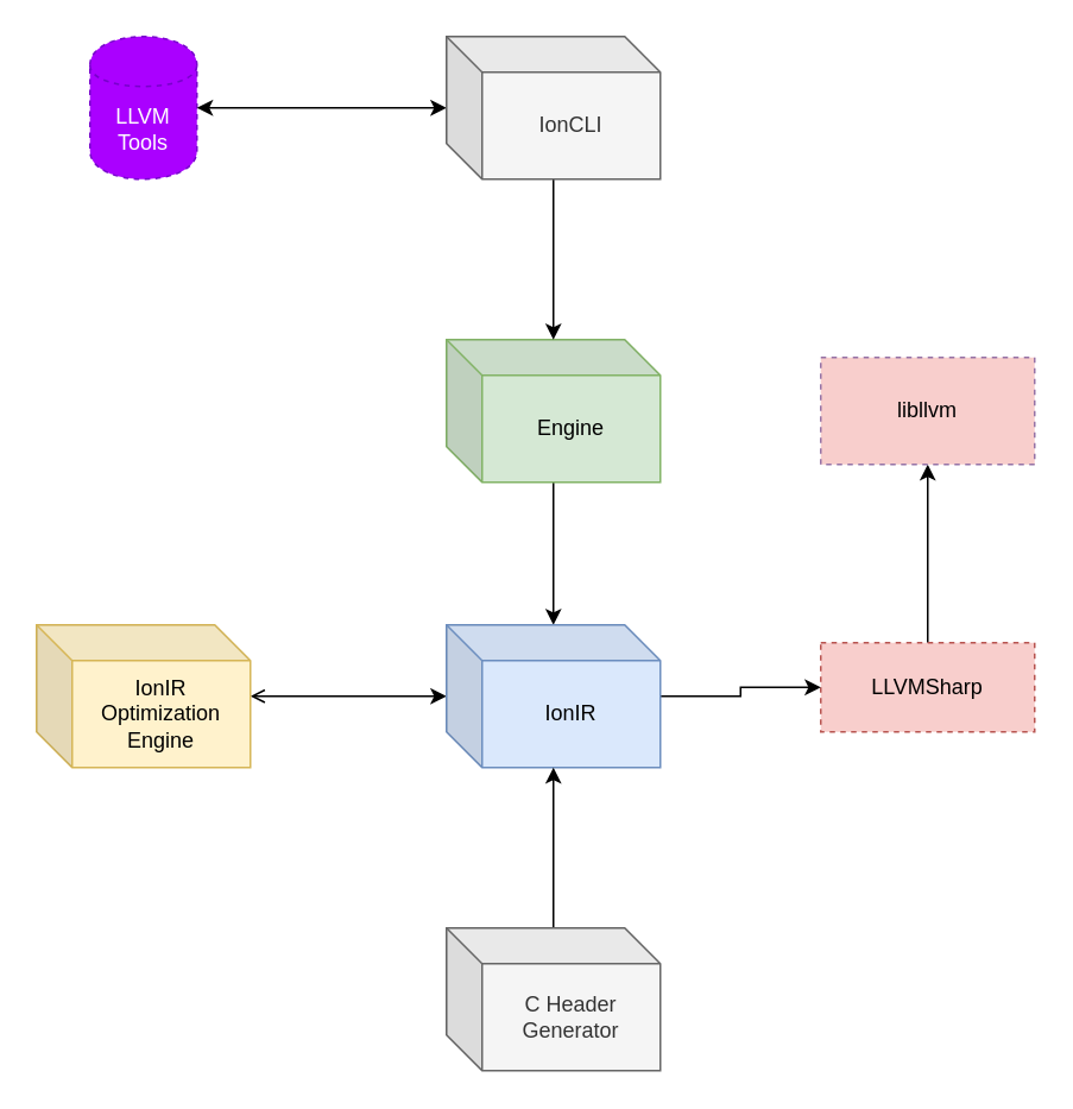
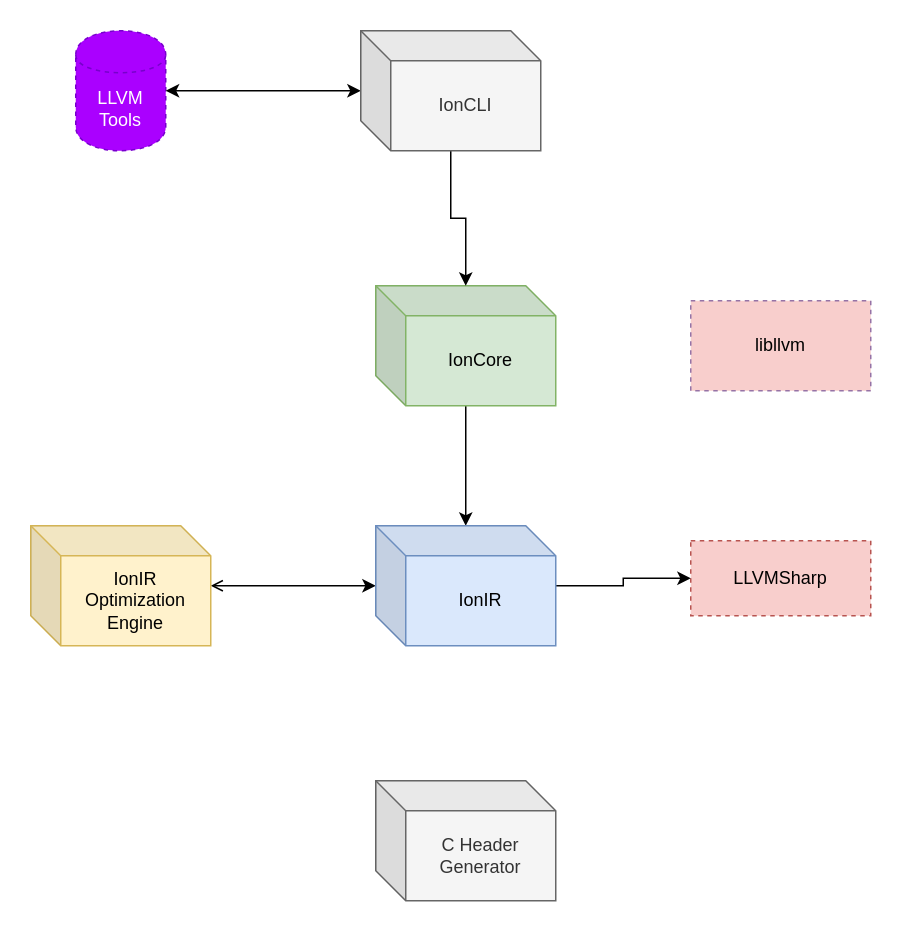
  <mxCell id="0" />
  <mxCell id="1" parent="0" />
- <mxCell id="2" style="edgeStyle=orthogonalEdgeStyle;rounded=0;orthogonalLoop=1;jettySize=auto;html=1;" edge="1" parent="1" source="3" target="4"><mxGeometry relative="1" as="geometry" /></mxCell>
  <mxCell id="3" value="LLVMSharp" style="rounded=0;whiteSpace=wrap;html=1;fillColor=#f8cecc;strokeColor=#b85450;dashed=1;" vertex="1" parent="1"><mxGeometry x="460" y="360" width="120" height="50" as="geometry" /></mxCell>
  <mxCell id="4" value="libllvm" style="rounded=0;whiteSpace=wrap;html=1;fillColor=#f8cecc;strokeColor=#9673a6;dashed=1;" vertex="1" parent="1"><mxGeometry x="460" y="200" width="120" height="60" as="geometry" /></mxCell>
  <mxCell id="5" style="edgeStyle=orthogonalEdgeStyle;rounded=0;orthogonalLoop=1;jettySize=auto;html=1;" edge="1" parent="1" source="6" target="9"><mxGeometry relative="1" as="geometry" /></mxCell>
- <mxCell id="6" value="Engine" style="shape=cube;whiteSpace=wrap;html=1;boundedLbl=1;backgroundOutline=1;darkOpacity=0.05;darkOpacity2=0.1;fillColor=#d5e8d4;strokeColor=#82b366;" vertex="1" parent="1"><mxGeometry x="250" y="190" width="120" height="80" as="geometry" /></mxCell>
+ <mxCell id="6" value="IonCore" style="shape=cube;whiteSpace=wrap;html=1;boundedLbl=1;backgroundOutline=1;darkOpacity=0.05;darkOpacity2=0.1;fillColor=#d5e8d4;strokeColor=#82b366;" vertex="1" parent="1"><mxGeometry x="250" y="190" width="120" height="80" as="geometry" /></mxCell>
  <mxCell id="7" style="edgeStyle=orthogonalEdgeStyle;rounded=0;orthogonalLoop=1;jettySize=auto;html=1;startArrow=none;startFill=0;" edge="1" parent="1" source="9" target="3"><mxGeometry relative="1" as="geometry" /></mxCell>
  <mxCell id="8" style="edgeStyle=orthogonalEdgeStyle;rounded=0;orthogonalLoop=1;jettySize=auto;html=1;startArrow=classic;startFill=1;endArrow=open;" edge="1" parent="1" source="9" target="12"><mxGeometry relative="1" as="geometry" /></mxCell>
  <mxCell id="9" value="IonIR" style="shape=cube;whiteSpace=wrap;html=1;boundedLbl=1;backgroundOutline=1;darkOpacity=0.05;darkOpacity2=0.1;fillColor=#dae8fc;strokeColor=#6c8ebf;" vertex="1" parent="1"><mxGeometry x="250" y="350" width="120" height="80" as="geometry" /></mxCell>
- <mxCell id="10" style="edgeStyle=orthogonalEdgeStyle;rounded=0;orthogonalLoop=1;jettySize=auto;html=1;" edge="1" parent="1" source="11" target="9"><mxGeometry relative="1" as="geometry" /></mxCell>
  <mxCell id="11" value="C Header&lt;br&gt;Generator&lt;br&gt;" style="shape=cube;whiteSpace=wrap;html=1;boundedLbl=1;backgroundOutline=1;darkOpacity=0.05;darkOpacity2=0.1;fillColor=#f5f5f5;strokeColor=#666666;fontColor=#333333;" vertex="1" parent="1"><mxGeometry x="250" y="520" width="120" height="80" as="geometry" /></mxCell>
  <mxCell id="12" value="IonIR&lt;br&gt;Optimization&lt;br&gt;Engine&lt;br&gt;" style="shape=cube;whiteSpace=wrap;html=1;boundedLbl=1;backgroundOutline=1;darkOpacity=0.05;darkOpacity2=0.1;fillColor=#fff2cc;strokeColor=#d6b656;" vertex="1" parent="1"><mxGeometry x="20" y="350" width="120" height="80" as="geometry" /></mxCell>
  <mxCell id="13" value="LLVM&lt;br&gt;Tools&lt;br&gt;" style="shape=cylinder;whiteSpace=wrap;html=1;boundedLbl=1;backgroundOutline=1;fillColor=#aa00ff;strokeColor=#7700CC;fontColor=#ffffff;dashed=1;" vertex="1" parent="1"><mxGeometry x="50" y="20" width="60" height="80" as="geometry" /></mxCell>
  <mxCell id="14" style="edgeStyle=orthogonalEdgeStyle;rounded=0;orthogonalLoop=1;jettySize=auto;html=1;" edge="1" parent="1" source="16" target="6"><mxGeometry relative="1" as="geometry" /></mxCell>
  <mxCell id="15" style="edgeStyle=orthogonalEdgeStyle;rounded=0;orthogonalLoop=1;jettySize=auto;html=1;startArrow=classic;startFill=1;" edge="1" parent="1" source="16" target="13"><mxGeometry relative="1" as="geometry" /></mxCell>
- <mxCell id="16" value="IonCLI" style="shape=cube;whiteSpace=wrap;html=1;boundedLbl=1;backgroundOutline=1;darkOpacity=0.05;darkOpacity2=0.1;fillColor=#f5f5f5;strokeColor=#666666;fontColor=#333333;" vertex="1" parent="1"><mxGeometry x="250" y="20" width="120" height="80" as="geometry" /></mxCell>
+ <mxCell id="16" value="IonCLI" style="shape=cube;whiteSpace=wrap;html=1;boundedLbl=1;backgroundOutline=1;darkOpacity=0.05;darkOpacity2=0.1;fillColor=#f5f5f5;strokeColor=#666666;fontColor=#333333;" vertex="1" parent="1"><mxGeometry x="240" y="20" width="120" height="80" as="geometry" /></mxCell>
